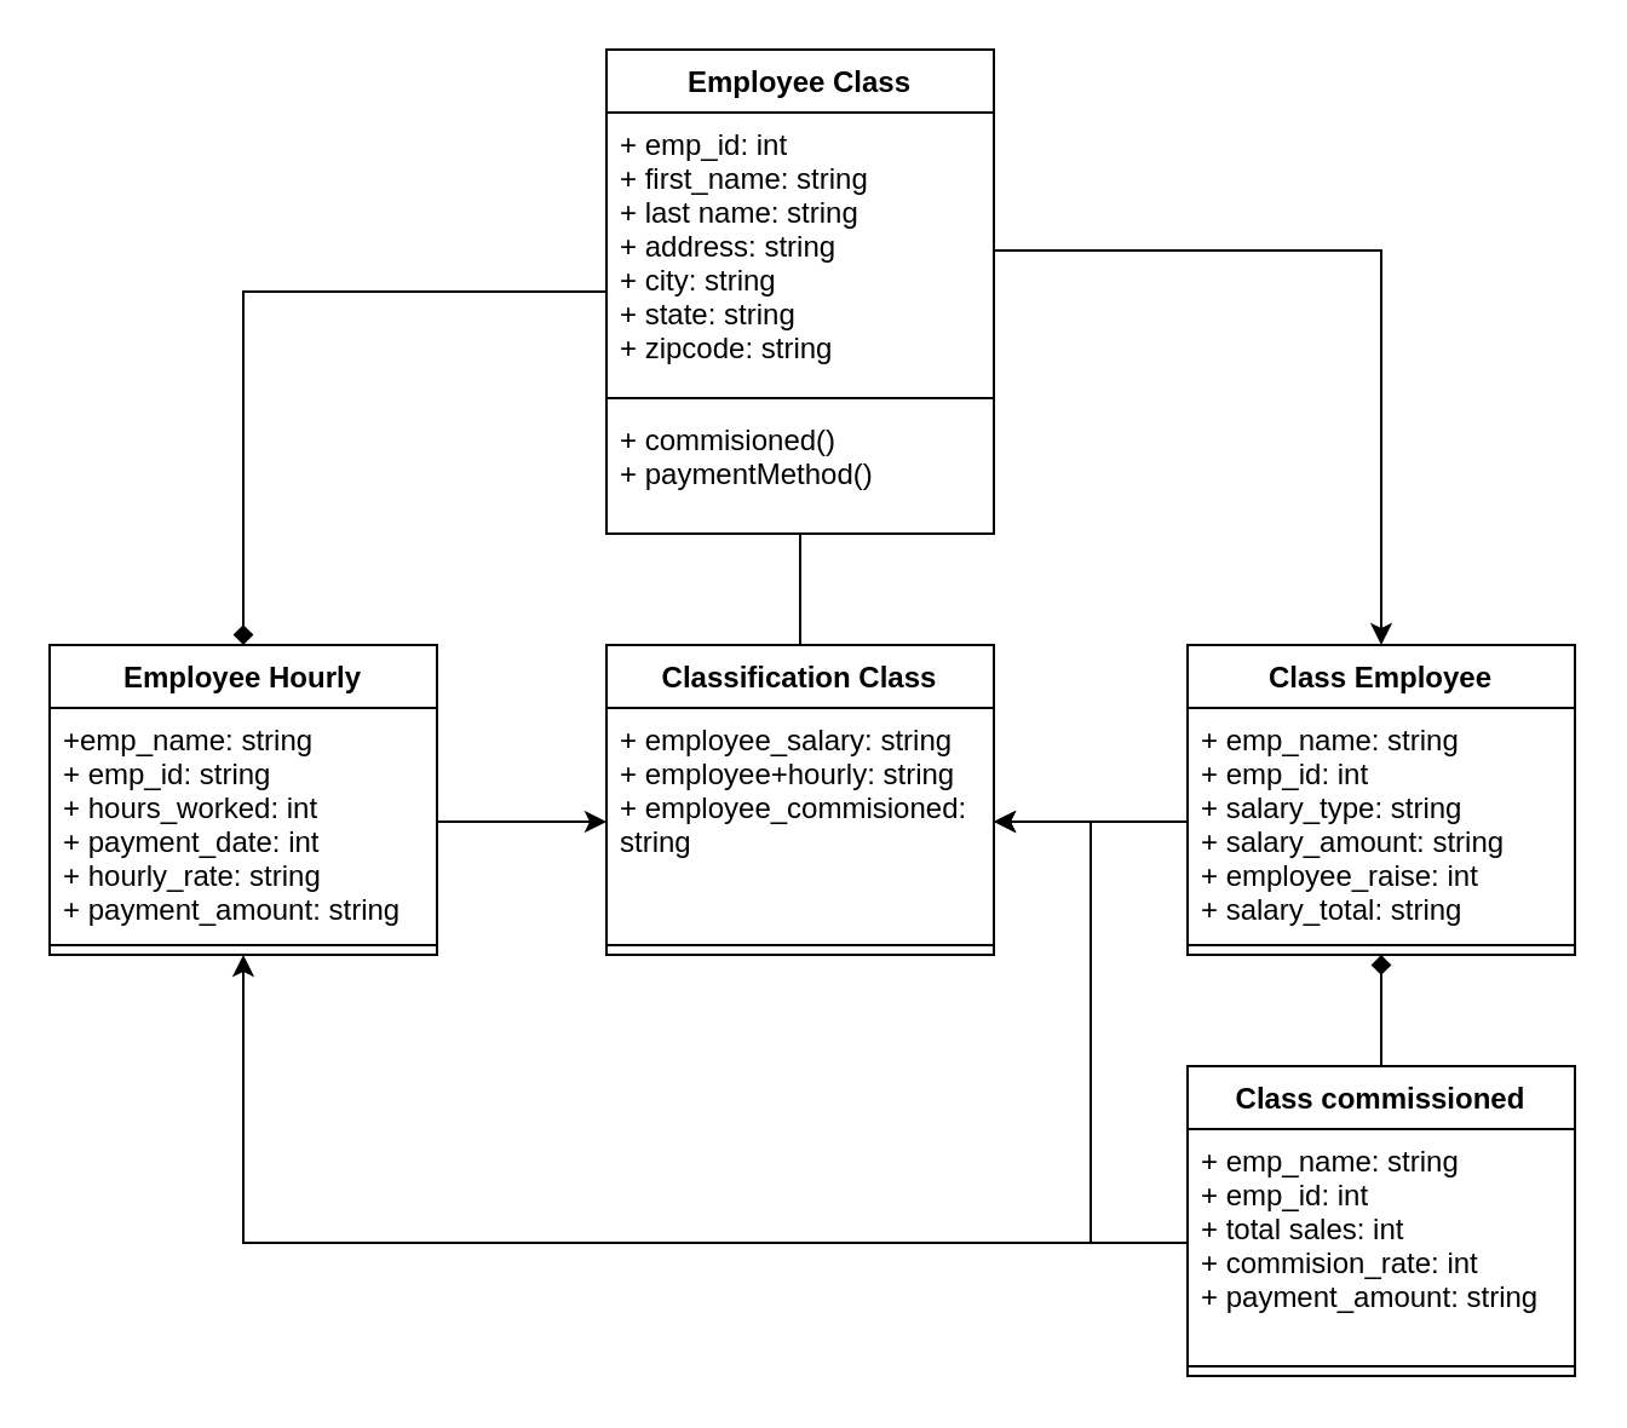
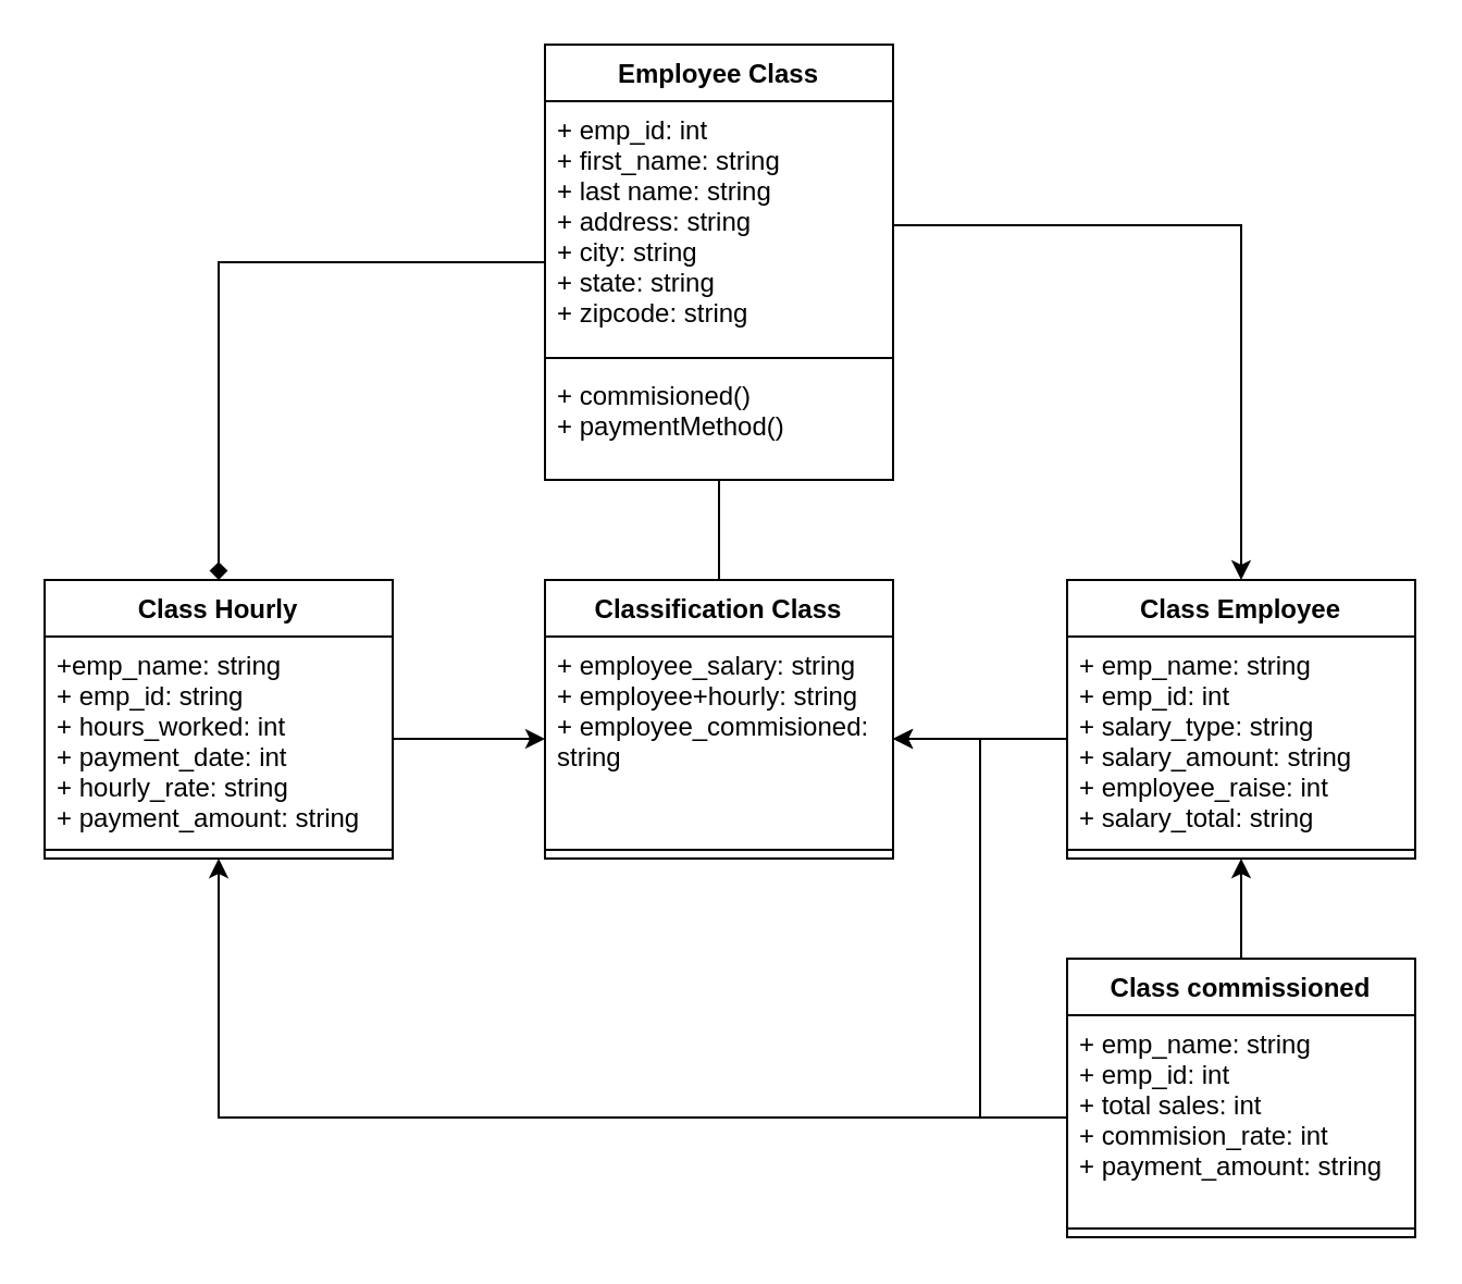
  <mxCell id="0" />
  <mxCell id="1" parent="0" />
  <mxCell id="2" style="edgeStyle=orthogonalEdgeStyle;rounded=0;orthogonalLoop=1;jettySize=auto;html=1;entryX=0.5;entryY=0;entryDx=0;entryDy=0;endArrow=diamond;" edge="1" parent="1" source="4" target="14"><mxGeometry relative="1" as="geometry" /></mxCell>
  <mxCell id="3" style="edgeStyle=orthogonalEdgeStyle;rounded=0;orthogonalLoop=1;jettySize=auto;html=1;entryX=0.5;entryY=0;entryDx=0;entryDy=0;endArrow=none;" edge="1" parent="1" source="4" target="11"><mxGeometry relative="1" as="geometry" /></mxCell>
  <mxCell id="4" value="Employee Class" style="swimlane;fontStyle=1;align=center;verticalAlign=top;childLayout=stackLayout;horizontal=1;startSize=26;horizontalStack=0;resizeParent=1;resizeParentMax=0;resizeLast=0;collapsible=1;marginBottom=0;" vertex="1" parent="1"><mxGeometry x="250" y="20" width="160" height="200" as="geometry" /></mxCell>
  <mxCell id="5" value="+ emp_id: int&#10;+ first_name: string&#10;+ last name: string&#10;+ address: string&#10;+ city: string&#10;+ state: string&#10;+ zipcode: string&#10;" style="text;strokeColor=none;fillColor=none;align=left;verticalAlign=top;spacingLeft=4;spacingRight=4;overflow=hidden;rotatable=0;points=[[0,0.5],[1,0.5]];portConstraint=eastwest;" vertex="1" parent="4"><mxGeometry y="26" width="160" height="114" as="geometry" /></mxCell>
  <mxCell id="6" value="" style="line;strokeWidth=1;fillColor=none;align=left;verticalAlign=middle;spacingTop=-1;spacingLeft=3;spacingRight=3;rotatable=0;labelPosition=right;points=[];portConstraint=eastwest;" vertex="1" parent="4"><mxGeometry y="140" width="160" height="8" as="geometry" /></mxCell>
  <mxCell id="7" value="+ commisioned()&#10;+ paymentMethod()" style="text;strokeColor=none;fillColor=none;align=left;verticalAlign=top;spacingLeft=4;spacingRight=4;overflow=hidden;rotatable=0;points=[[0,0.5],[1,0.5]];portConstraint=eastwest;" vertex="1" parent="4"><mxGeometry y="148" width="160" height="52" as="geometry" /></mxCell>
  <mxCell id="8" value="Class Employee" style="swimlane;fontStyle=1;align=center;verticalAlign=top;childLayout=stackLayout;horizontal=1;startSize=26;horizontalStack=0;resizeParent=1;resizeParentMax=0;resizeLast=0;collapsible=1;marginBottom=0;" vertex="1" parent="1"><mxGeometry x="490" y="266" width="160" height="128" as="geometry" /></mxCell>
  <mxCell id="9" value="+ emp_name: string&#10;+ emp_id: int&#10;+ salary_type: string&#10;+ salary_amount: string&#10;+ employee_raise: int&#10;+ salary_total: string " style="text;strokeColor=none;fillColor=none;align=left;verticalAlign=top;spacingLeft=4;spacingRight=4;overflow=hidden;rotatable=0;points=[[0,0.5],[1,0.5]];portConstraint=eastwest;" vertex="1" parent="8"><mxGeometry y="26" width="160" height="94" as="geometry" /></mxCell>
  <mxCell id="10" value="" style="line;strokeWidth=1;fillColor=none;align=left;verticalAlign=middle;spacingTop=-1;spacingLeft=3;spacingRight=3;rotatable=0;labelPosition=right;points=[];portConstraint=eastwest;" vertex="1" parent="8"><mxGeometry y="120" width="160" height="8" as="geometry" /></mxCell>
  <mxCell id="11" value="Classification Class" style="swimlane;fontStyle=1;align=center;verticalAlign=top;childLayout=stackLayout;horizontal=1;startSize=26;horizontalStack=0;resizeParent=1;resizeParentMax=0;resizeLast=0;collapsible=1;marginBottom=0;" vertex="1" parent="1"><mxGeometry x="250" y="266" width="160" height="128" as="geometry" /></mxCell>
  <mxCell id="12" value="+ employee_salary: string&#10;+ employee+hourly: string&#10;+ employee_commisioned:&#10;string" style="text;strokeColor=none;fillColor=none;align=left;verticalAlign=top;spacingLeft=4;spacingRight=4;overflow=hidden;rotatable=0;points=[[0,0.5],[1,0.5]];portConstraint=eastwest;" vertex="1" parent="11"><mxGeometry y="26" width="160" height="94" as="geometry" /></mxCell>
  <mxCell id="13" value="" style="line;strokeWidth=1;fillColor=none;align=left;verticalAlign=middle;spacingTop=-1;spacingLeft=3;spacingRight=3;rotatable=0;labelPosition=right;points=[];portConstraint=eastwest;" vertex="1" parent="11"><mxGeometry y="120" width="160" height="8" as="geometry" /></mxCell>
- <mxCell id="14" value="Employee Hourly" style="swimlane;fontStyle=1;align=center;verticalAlign=top;childLayout=stackLayout;horizontal=1;startSize=26;horizontalStack=0;resizeParent=1;resizeParentMax=0;resizeLast=0;collapsible=1;marginBottom=0;" vertex="1" parent="1"><mxGeometry x="20" y="266" width="160" height="128" as="geometry" /></mxCell>
+ <mxCell id="14" value="Class Hourly" style="swimlane;fontStyle=1;align=center;verticalAlign=top;childLayout=stackLayout;horizontal=1;startSize=26;horizontalStack=0;resizeParent=1;resizeParentMax=0;resizeLast=0;collapsible=1;marginBottom=0;" vertex="1" parent="1"><mxGeometry x="20" y="266" width="160" height="128" as="geometry" /></mxCell>
  <mxCell id="15" value="+emp_name: string&#10;+ emp_id: string&#10;+ hours_worked: int&#10;+ payment_date: int&#10;+ hourly_rate: string&#10;+ payment_amount: string" style="text;strokeColor=none;fillColor=none;align=left;verticalAlign=top;spacingLeft=4;spacingRight=4;overflow=hidden;rotatable=0;points=[[0,0.5],[1,0.5]];portConstraint=eastwest;" vertex="1" parent="14"><mxGeometry y="26" width="160" height="94" as="geometry" /></mxCell>
  <mxCell id="16" value="" style="line;strokeWidth=1;fillColor=none;align=left;verticalAlign=middle;spacingTop=-1;spacingLeft=3;spacingRight=3;rotatable=0;labelPosition=right;points=[];portConstraint=eastwest;" vertex="1" parent="14"><mxGeometry y="120" width="160" height="8" as="geometry" /></mxCell>
- <mxCell id="17" style="edgeStyle=orthogonalEdgeStyle;rounded=0;orthogonalLoop=1;jettySize=auto;html=1;exitX=0.5;exitY=0;exitDx=0;exitDy=0;entryX=0.5;entryY=1;entryDx=0;entryDy=0;endArrow=diamond;" edge="1" parent="1" source="18" target="8"><mxGeometry relative="1" as="geometry" /></mxCell>
+ <mxCell id="17" style="edgeStyle=orthogonalEdgeStyle;rounded=0;orthogonalLoop=1;jettySize=auto;html=1;exitX=0.5;exitY=0;exitDx=0;exitDy=0;entryX=0.5;entryY=1;entryDx=0;entryDy=0;" edge="1" parent="1" source="18" target="8"><mxGeometry relative="1" as="geometry" /></mxCell>
  <mxCell id="18" value="Class commissioned" style="swimlane;fontStyle=1;align=center;verticalAlign=top;childLayout=stackLayout;horizontal=1;startSize=26;horizontalStack=0;resizeParent=1;resizeParentMax=0;resizeLast=0;collapsible=1;marginBottom=0;" vertex="1" parent="1"><mxGeometry x="490" y="440" width="160" height="128" as="geometry" /></mxCell>
  <mxCell id="19" value="+ emp_name: string&#10;+ emp_id: int&#10;+ total sales: int&#10;+ commision_rate: int&#10;+ payment_amount: string" style="text;strokeColor=none;fillColor=none;align=left;verticalAlign=top;spacingLeft=4;spacingRight=4;overflow=hidden;rotatable=0;points=[[0,0.5],[1,0.5]];portConstraint=eastwest;" vertex="1" parent="18"><mxGeometry y="26" width="160" height="94" as="geometry" /></mxCell>
  <mxCell id="20" value="" style="line;strokeWidth=1;fillColor=none;align=left;verticalAlign=middle;spacingTop=-1;spacingLeft=3;spacingRight=3;rotatable=0;labelPosition=right;points=[];portConstraint=eastwest;" vertex="1" parent="18"><mxGeometry y="120" width="160" height="8" as="geometry" /></mxCell>
  <mxCell id="21" style="edgeStyle=orthogonalEdgeStyle;rounded=0;orthogonalLoop=1;jettySize=auto;html=1;entryX=0.5;entryY=0;entryDx=0;entryDy=0;" edge="1" parent="1" source="5" target="8"><mxGeometry relative="1" as="geometry" /></mxCell>
  <mxCell id="22" style="edgeStyle=orthogonalEdgeStyle;rounded=0;orthogonalLoop=1;jettySize=auto;html=1;entryX=0;entryY=0.5;entryDx=0;entryDy=0;" edge="1" parent="1" source="15" target="12"><mxGeometry relative="1" as="geometry" /></mxCell>
  <mxCell id="23" style="edgeStyle=orthogonalEdgeStyle;rounded=0;orthogonalLoop=1;jettySize=auto;html=1;entryX=1;entryY=0.5;entryDx=0;entryDy=0;" edge="1" parent="1" source="9" target="12"><mxGeometry relative="1" as="geometry" /></mxCell>
  <mxCell id="24" style="edgeStyle=orthogonalEdgeStyle;rounded=0;orthogonalLoop=1;jettySize=auto;html=1;entryX=1;entryY=0.5;entryDx=0;entryDy=0;" edge="1" parent="1" source="19" target="12"><mxGeometry relative="1" as="geometry" /></mxCell>
  <mxCell id="25" style="edgeStyle=orthogonalEdgeStyle;rounded=0;orthogonalLoop=1;jettySize=auto;html=1;entryX=0.5;entryY=1;entryDx=0;entryDy=0;" edge="1" parent="1" source="19" target="14"><mxGeometry relative="1" as="geometry" /></mxCell>
